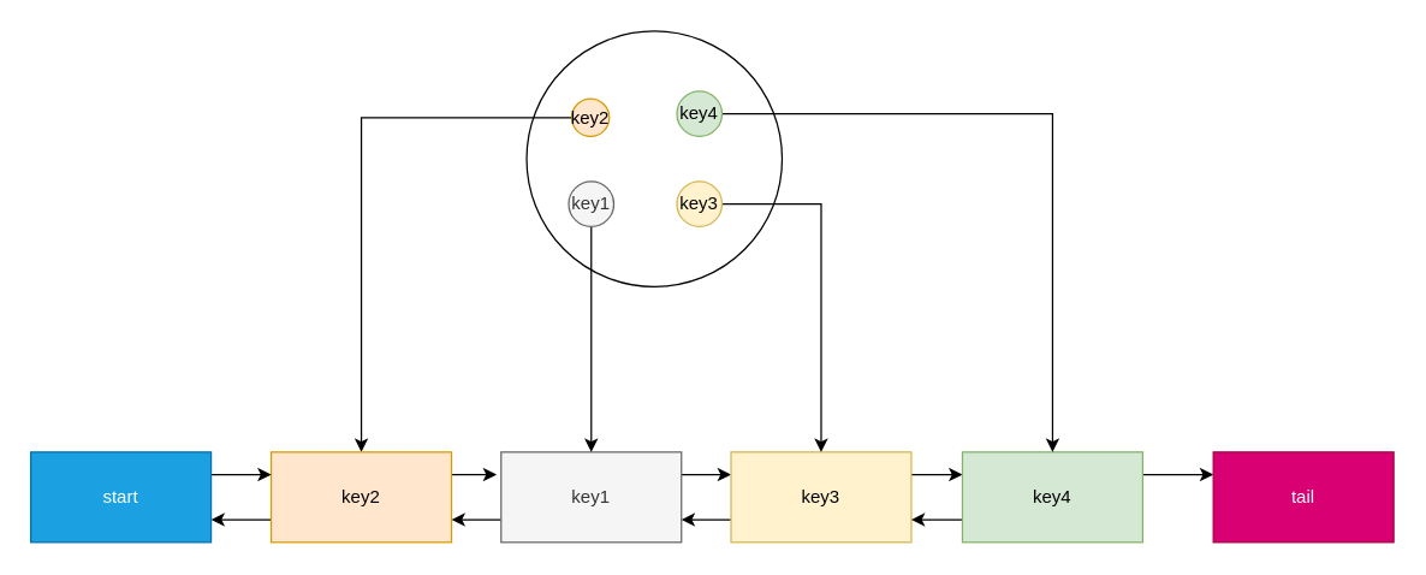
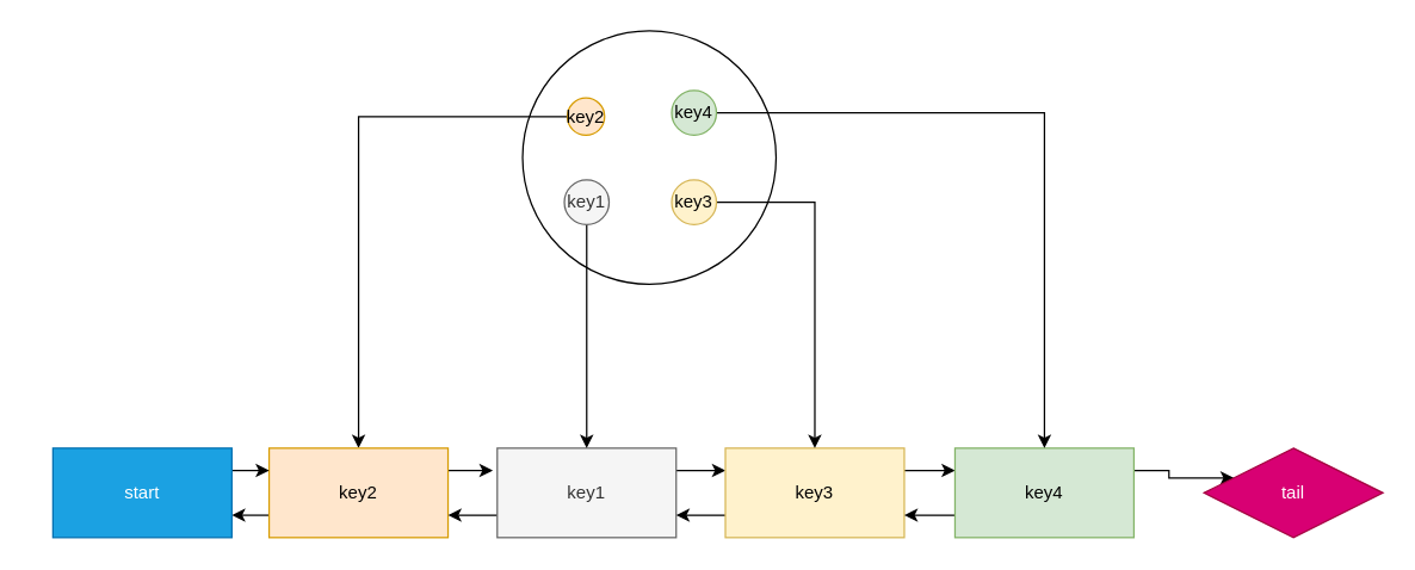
  <mxCell id="0" />
  <mxCell id="1" parent="0" />
  <mxCell id="2" value="" style="ellipse;whiteSpace=wrap;html=1;aspect=fixed;" vertex="1" parent="1"><mxGeometry x="350" y="20" width="170" height="170" as="geometry" /></mxCell>
  <mxCell id="3" style="edgeStyle=orthogonalEdgeStyle;rounded=0;orthogonalLoop=1;jettySize=auto;html=1;entryX=0.5;entryY=0;entryDx=0;entryDy=0;" edge="1" parent="1" source="4" target="7"><mxGeometry relative="1" as="geometry" /></mxCell>
  <mxCell id="4" value="key2" style="ellipse;whiteSpace=wrap;html=1;aspect=fixed;fillColor=#ffe6cc;strokeColor=#d79b00;" vertex="1" parent="1"><mxGeometry x="380" y="65" width="25" height="25" as="geometry" /></mxCell>
  <mxCell id="5" style="edgeStyle=orthogonalEdgeStyle;rounded=0;orthogonalLoop=1;jettySize=auto;html=1;exitX=1;exitY=0.25;exitDx=0;exitDy=0;" edge="1" parent="1" source="7"><mxGeometry relative="1" as="geometry"><mxPoint x="330" y="315" as="targetPoint" /></mxGeometry></mxCell>
  <mxCell id="6" style="edgeStyle=orthogonalEdgeStyle;rounded=0;orthogonalLoop=1;jettySize=auto;html=1;exitX=0;exitY=0.75;exitDx=0;exitDy=0;entryX=1;entryY=0.75;entryDx=0;entryDy=0;" edge="1" parent="1" source="7" target="24"><mxGeometry relative="1" as="geometry" /></mxCell>
  <mxCell id="7" value="key2" style="rounded=0;whiteSpace=wrap;html=1;fillColor=#ffe6cc;strokeColor=#d79b00;" vertex="1" parent="1"><mxGeometry x="180" y="300" width="120" height="60" as="geometry" /></mxCell>
  <mxCell id="8" style="edgeStyle=orthogonalEdgeStyle;rounded=0;orthogonalLoop=1;jettySize=auto;html=1;exitX=0;exitY=0.75;exitDx=0;exitDy=0;entryX=1;entryY=0.75;entryDx=0;entryDy=0;" edge="1" parent="1" source="10" target="7"><mxGeometry relative="1" as="geometry" /></mxCell>
  <mxCell id="9" style="edgeStyle=orthogonalEdgeStyle;rounded=0;orthogonalLoop=1;jettySize=auto;html=1;exitX=1;exitY=0.25;exitDx=0;exitDy=0;entryX=0;entryY=0.25;entryDx=0;entryDy=0;" edge="1" parent="1" source="10" target="13"><mxGeometry relative="1" as="geometry" /></mxCell>
  <mxCell id="10" value="key1" style="rounded=0;whiteSpace=wrap;html=1;fillColor=#f5f5f5;strokeColor=#666666;fontColor=#333333;" vertex="1" parent="1"><mxGeometry x="333" y="300" width="120" height="60" as="geometry" /></mxCell>
  <mxCell id="11" style="edgeStyle=orthogonalEdgeStyle;rounded=0;orthogonalLoop=1;jettySize=auto;html=1;exitX=0;exitY=0.75;exitDx=0;exitDy=0;entryX=1;entryY=0.75;entryDx=0;entryDy=0;" edge="1" parent="1" source="13" target="10"><mxGeometry relative="1" as="geometry" /></mxCell>
  <mxCell id="12" style="edgeStyle=orthogonalEdgeStyle;rounded=0;orthogonalLoop=1;jettySize=auto;html=1;exitX=1;exitY=0.25;exitDx=0;exitDy=0;entryX=0;entryY=0.25;entryDx=0;entryDy=0;" edge="1" parent="1" source="13" target="16"><mxGeometry relative="1" as="geometry" /></mxCell>
  <mxCell id="13" value="key3" style="rounded=0;whiteSpace=wrap;html=1;fillColor=#fff2cc;strokeColor=#d6b656;" vertex="1" parent="1"><mxGeometry x="486" y="300" width="120" height="60" as="geometry" /></mxCell>
  <mxCell id="14" style="edgeStyle=orthogonalEdgeStyle;rounded=0;orthogonalLoop=1;jettySize=auto;html=1;exitX=0;exitY=0.75;exitDx=0;exitDy=0;entryX=1;entryY=0.75;entryDx=0;entryDy=0;" edge="1" parent="1" source="16" target="13"><mxGeometry relative="1" as="geometry" /></mxCell>
  <mxCell id="15" style="edgeStyle=orthogonalEdgeStyle;rounded=0;orthogonalLoop=1;jettySize=auto;html=1;exitX=1;exitY=0.25;exitDx=0;exitDy=0;entryX=0;entryY=0.25;entryDx=0;entryDy=0;" edge="1" parent="1" source="16" target="25"><mxGeometry relative="1" as="geometry" /></mxCell>
  <mxCell id="16" value="key4" style="rounded=0;whiteSpace=wrap;html=1;fillColor=#d5e8d4;strokeColor=#82b366;" vertex="1" parent="1"><mxGeometry x="640" y="300" width="120" height="60" as="geometry" /></mxCell>
  <mxCell id="17" style="edgeStyle=orthogonalEdgeStyle;rounded=0;orthogonalLoop=1;jettySize=auto;html=1;entryX=0.5;entryY=0;entryDx=0;entryDy=0;" edge="1" parent="1" source="18" target="16"><mxGeometry relative="1" as="geometry" /></mxCell>
  <mxCell id="18" value="key4" style="ellipse;whiteSpace=wrap;html=1;aspect=fixed;fillColor=#d5e8d4;strokeColor=#82b366;" vertex="1" parent="1"><mxGeometry x="450" y="60" width="30" height="30" as="geometry" /></mxCell>
  <mxCell id="19" style="edgeStyle=orthogonalEdgeStyle;rounded=0;orthogonalLoop=1;jettySize=auto;html=1;entryX=0.5;entryY=0;entryDx=0;entryDy=0;" edge="1" parent="1" source="20" target="10"><mxGeometry relative="1" as="geometry" /></mxCell>
  <mxCell id="20" value="key1" style="ellipse;whiteSpace=wrap;html=1;aspect=fixed;fillColor=#f5f5f5;strokeColor=#666666;fontColor=#333333;" vertex="1" parent="1"><mxGeometry x="378" y="120" width="30" height="30" as="geometry" /></mxCell>
  <mxCell id="21" style="edgeStyle=orthogonalEdgeStyle;rounded=0;orthogonalLoop=1;jettySize=auto;html=1;entryX=0.5;entryY=0;entryDx=0;entryDy=0;" edge="1" parent="1" source="22" target="13"><mxGeometry relative="1" as="geometry" /></mxCell>
  <mxCell id="22" value="key3" style="ellipse;whiteSpace=wrap;html=1;aspect=fixed;fillColor=#fff2cc;strokeColor=#d6b656;" vertex="1" parent="1"><mxGeometry x="450" y="120" width="30" height="30" as="geometry" /></mxCell>
  <mxCell id="23" style="edgeStyle=orthogonalEdgeStyle;rounded=0;orthogonalLoop=1;jettySize=auto;html=1;exitX=1;exitY=0.25;exitDx=0;exitDy=0;entryX=0;entryY=0.25;entryDx=0;entryDy=0;" edge="1" parent="1" source="24" target="7"><mxGeometry relative="1" as="geometry" /></mxCell>
- <mxCell id="24" value="start" style="rounded=0;whiteSpace=wrap;html=1;fillColor=#1ba1e2;strokeColor=#006EAF;fontColor=#ffffff;" vertex="1" parent="1"><mxGeometry x="20" y="300" width="120" height="60" as="geometry" /></mxCell>
- <mxCell id="25" value="tail" style="rounded=0;whiteSpace=wrap;html=1;fillColor=#d80073;strokeColor=#A50040;fontColor=#ffffff;" vertex="1" parent="1"><mxGeometry x="807" y="300" width="120" height="60" as="geometry" /></mxCell>
+ <mxCell id="24" value="start" style="rounded=0;whiteSpace=wrap;html=1;fillColor=#1ba1e2;strokeColor=#006EAF;fontColor=#ffffff;" vertex="1" parent="1"><mxGeometry x="35" y="300" width="120" height="60" as="geometry" /></mxCell>
+ <mxCell id="25" value="tail" style="rhombus;whiteSpace=wrap;html=1;fillColor=#d80073;strokeColor=#A50040;fontColor=#ffffff;" vertex="1" parent="1"><mxGeometry x="807" y="300" width="120" height="60" as="geometry" /></mxCell>
